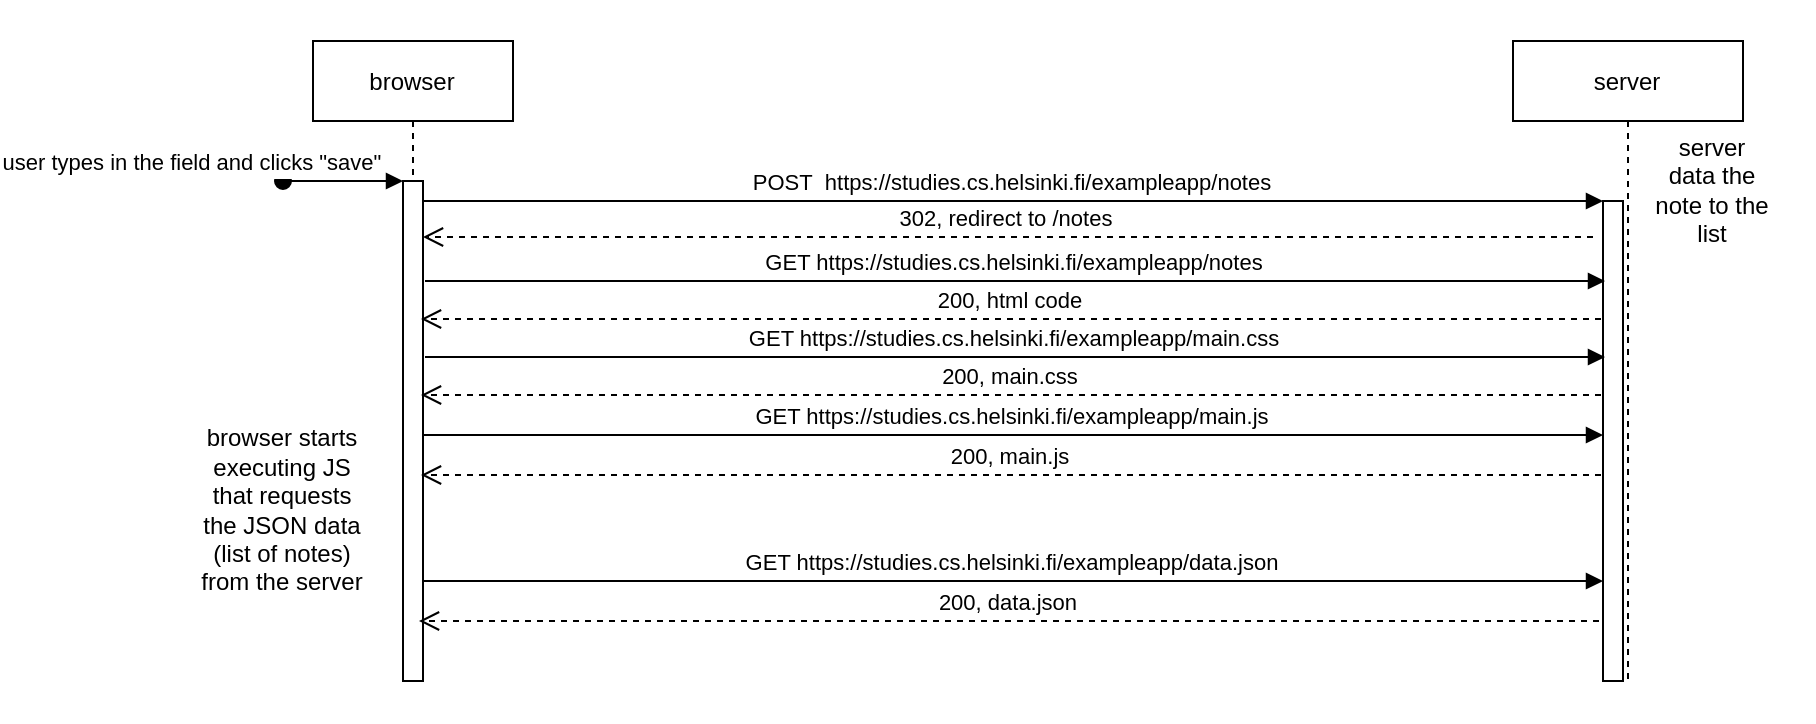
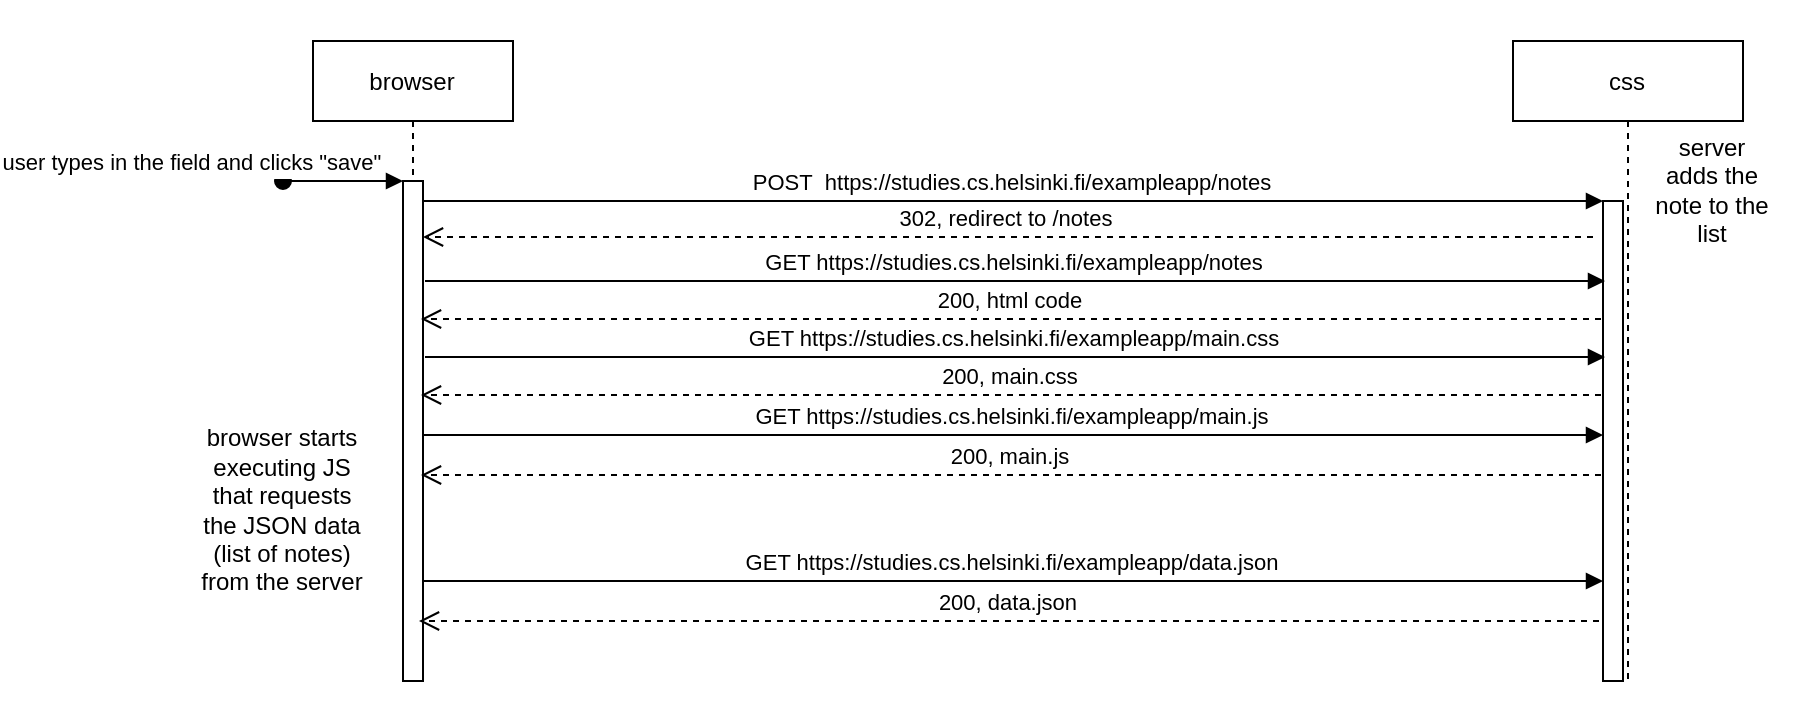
  <mxCell id="0" />
  <mxCell id="1" parent="0" />
  <mxCell id="2" value="browser" style="shape=umlLifeline;perimeter=lifelinePerimeter;container=1;collapsible=0;recursiveResize=0;rounded=0;shadow=0;strokeWidth=1;" parent="1" vertex="1"><mxGeometry x="80" y="20" width="100" height="320" as="geometry" /></mxCell>
  <mxCell id="3" value="" style="points=[];perimeter=orthogonalPerimeter;rounded=0;shadow=0;strokeWidth=1;" parent="2" vertex="1"><mxGeometry x="45" y="70" width="10" height="250" as="geometry" /></mxCell>
  <mxCell id="4" value="user types in the field and clicks &quot;save&quot;" style="verticalAlign=bottom;startArrow=oval;endArrow=block;startSize=8;shadow=0;strokeWidth=1;" parent="2" target="3" edge="1"><mxGeometry x="-1" y="-45" relative="1" as="geometry"><mxPoint x="-15" y="70" as="sourcePoint" /><mxPoint x="-45" y="-45" as="offset" /></mxGeometry></mxCell>
- <mxCell id="5" value="server" style="shape=umlLifeline;perimeter=lifelinePerimeter;container=1;collapsible=0;recursiveResize=0;rounded=0;shadow=0;strokeWidth=1;size=40;" parent="1" vertex="1"><mxGeometry x="680" y="20" width="115" height="320" as="geometry" /></mxCell>
+ <mxCell id="5" value="css" style="shape=umlLifeline;perimeter=lifelinePerimeter;container=1;collapsible=0;recursiveResize=0;rounded=0;shadow=0;strokeWidth=1;size=40;" parent="1" vertex="1"><mxGeometry x="680" y="20" width="115" height="320" as="geometry" /></mxCell>
  <mxCell id="6" value="" style="points=[];perimeter=orthogonalPerimeter;rounded=0;shadow=0;strokeWidth=1;" parent="5" vertex="1"><mxGeometry x="45" y="80" width="10" height="240" as="geometry" /></mxCell>
- <mxCell id="7" value="server data the note to the list" style="text;html=1;strokeColor=none;fillColor=none;align=center;verticalAlign=middle;whiteSpace=wrap;rounded=0;" vertex="1" parent="5"><mxGeometry x="70" y="60" width="60" height="30" as="geometry" /></mxCell>
+ <mxCell id="7" value="server adds the note to the list" style="text;html=1;strokeColor=none;fillColor=none;align=center;verticalAlign=middle;whiteSpace=wrap;rounded=0;" vertex="1" parent="5"><mxGeometry x="70" y="60" width="60" height="30" as="geometry" /></mxCell>
  <mxCell id="8" value="302, redirect to /notes" style="verticalAlign=bottom;endArrow=open;dashed=1;endSize=8;shadow=0;strokeWidth=1;" parent="1" edge="1"><mxGeometry relative="1" as="geometry"><mxPoint x="135" y="118" as="targetPoint" /><mxPoint x="720" y="118" as="sourcePoint" /><Array as="points"><mxPoint x="430" y="118" /></Array></mxGeometry></mxCell>
  <mxCell id="9" value="POST  https://studies.cs.helsinki.fi/exampleapp/notes" style="verticalAlign=bottom;endArrow=block;entryX=0;entryY=0;shadow=0;strokeWidth=1;" parent="1" source="3" target="6" edge="1"><mxGeometry relative="1" as="geometry"><mxPoint x="235" y="100" as="sourcePoint" /></mxGeometry></mxCell>
  <mxCell id="10" value="GET https://studies.cs.helsinki.fi/exampleapp/notes" style="verticalAlign=bottom;endArrow=block;entryX=0;entryY=0;shadow=0;strokeWidth=1;" edge="1" parent="1"><mxGeometry relative="1" as="geometry"><mxPoint x="136" y="140" as="sourcePoint" /><mxPoint x="726" y="140" as="targetPoint" /></mxGeometry></mxCell>
  <mxCell id="11" value="200, html code" style="verticalAlign=bottom;endArrow=open;dashed=1;endSize=8;shadow=0;strokeWidth=1;" edge="1" parent="1"><mxGeometry relative="1" as="geometry"><mxPoint x="134" y="159" as="targetPoint" /><mxPoint x="724" y="159" as="sourcePoint" /><Array as="points"><mxPoint x="426" y="159" /></Array></mxGeometry></mxCell>
  <mxCell id="12" value="GET https://studies.cs.helsinki.fi/exampleapp/main.css" style="verticalAlign=bottom;endArrow=block;entryX=0;entryY=0;shadow=0;strokeWidth=1;" edge="1" parent="1"><mxGeometry relative="1" as="geometry"><mxPoint x="136" y="178" as="sourcePoint" /><mxPoint x="726" y="178" as="targetPoint" /></mxGeometry></mxCell>
  <mxCell id="13" value="200, main.css" style="verticalAlign=bottom;endArrow=open;dashed=1;endSize=8;shadow=0;strokeWidth=1;" edge="1" parent="1"><mxGeometry relative="1" as="geometry"><mxPoint x="134" y="197" as="targetPoint" /><mxPoint x="724" y="197" as="sourcePoint" /><Array as="points"><mxPoint x="426" y="197" /></Array></mxGeometry></mxCell>
  <mxCell id="14" value="GET https://studies.cs.helsinki.fi/exampleapp/main.js" style="verticalAlign=bottom;endArrow=block;entryX=0;entryY=0;shadow=0;strokeWidth=1;" edge="1" parent="1"><mxGeometry relative="1" as="geometry"><mxPoint x="135" y="217" as="sourcePoint" /><mxPoint x="725" y="217" as="targetPoint" /></mxGeometry></mxCell>
  <mxCell id="15" value="200, main.js" style="verticalAlign=bottom;endArrow=open;dashed=1;endSize=8;shadow=0;strokeWidth=1;" edge="1" parent="1"><mxGeometry relative="1" as="geometry"><mxPoint x="134" y="237" as="targetPoint" /><mxPoint x="724" y="237" as="sourcePoint" /><Array as="points"><mxPoint x="426" y="237" /></Array></mxGeometry></mxCell>
  <mxCell id="16" value="browser starts executing JS that requests the JSON data (list of notes) from the server" style="text;html=1;strokeColor=none;fillColor=none;align=center;verticalAlign=middle;whiteSpace=wrap;rounded=0;" vertex="1" parent="1"><mxGeometry x="20" y="240" width="90" height="30" as="geometry" /></mxCell>
  <mxCell id="17" value="GET https://studies.cs.helsinki.fi/exampleapp/data.json" style="verticalAlign=bottom;endArrow=block;entryX=0;entryY=0;shadow=0;strokeWidth=1;" edge="1" parent="1"><mxGeometry relative="1" as="geometry"><mxPoint x="135" y="290" as="sourcePoint" /><mxPoint x="725" y="290" as="targetPoint" /></mxGeometry></mxCell>
  <mxCell id="18" value="200, data.json" style="verticalAlign=bottom;endArrow=open;dashed=1;endSize=8;shadow=0;strokeWidth=1;" edge="1" parent="1"><mxGeometry relative="1" as="geometry"><mxPoint x="133" y="310" as="targetPoint" /><mxPoint x="723" y="310" as="sourcePoint" /><Array as="points"><mxPoint x="425" y="310" /></Array></mxGeometry></mxCell>
